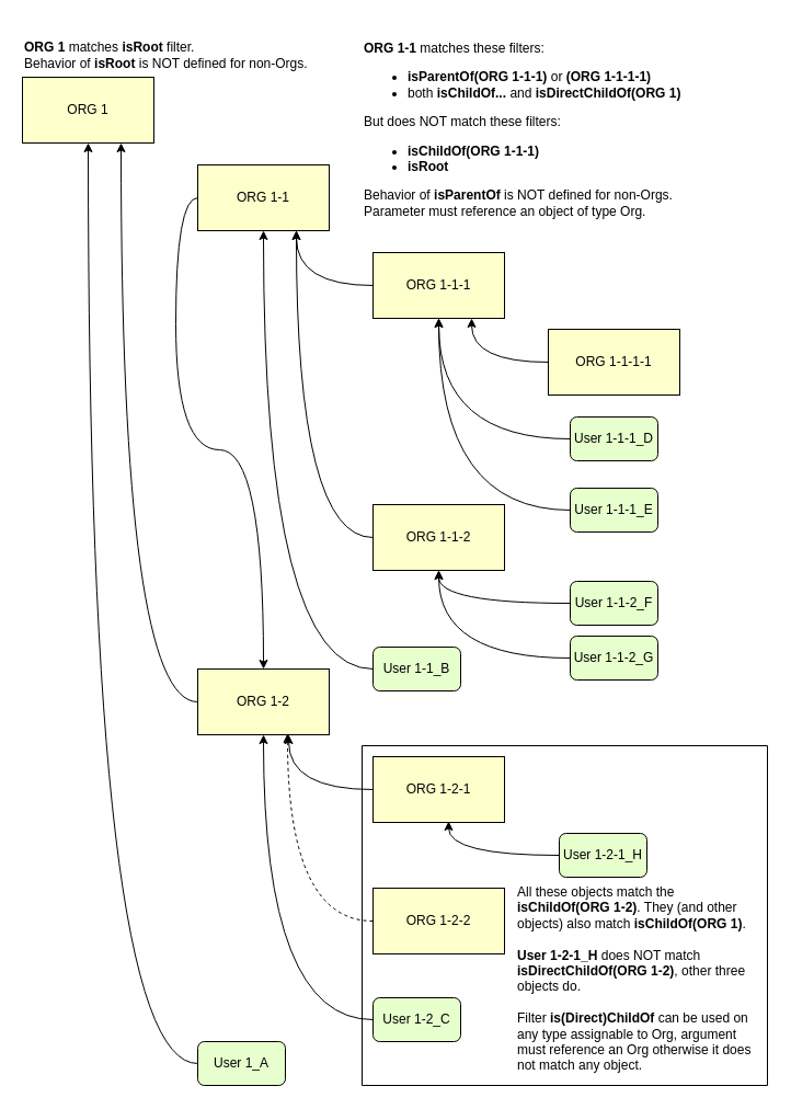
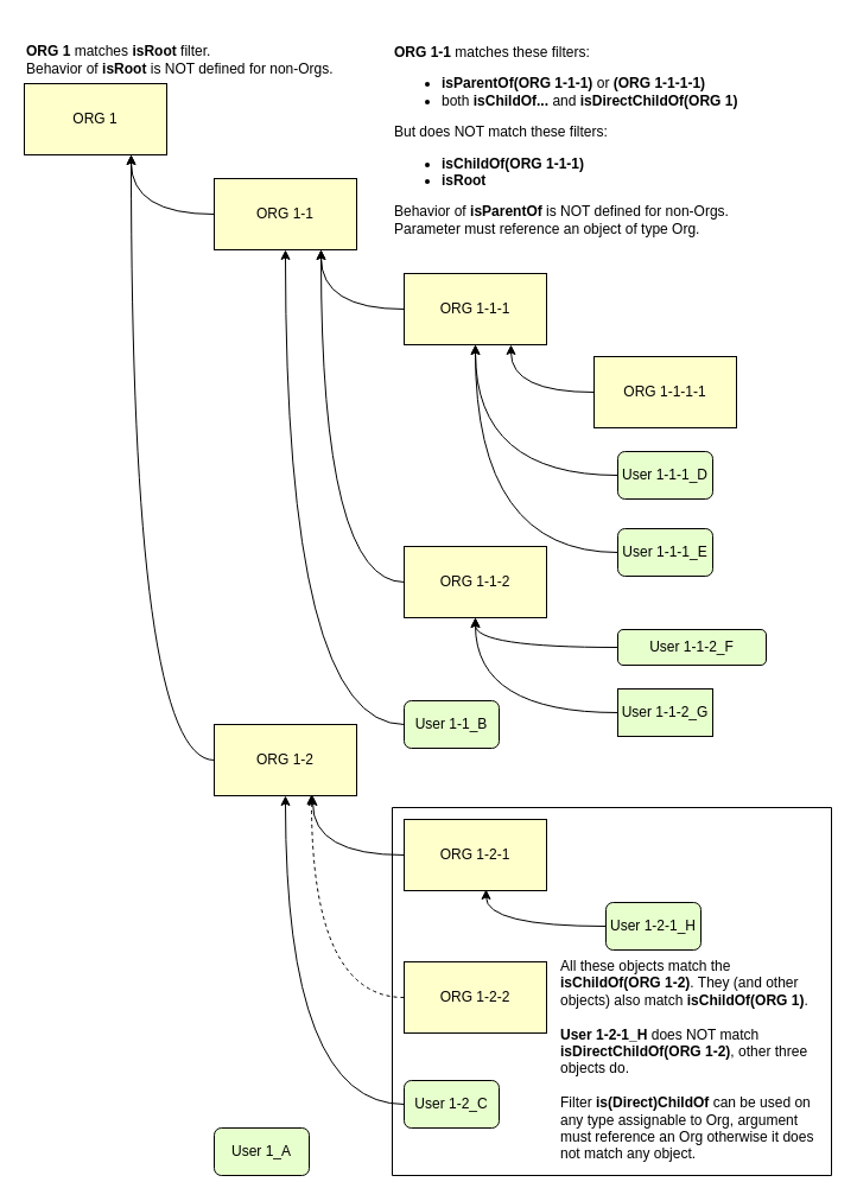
  <mxCell id="0" />
  <mxCell id="1" parent="0" />
  <mxCell id="2" value="ORG 1" style="rounded=0;whiteSpace=wrap;html=1;fillColor=#FFFFCC;" parent="1" vertex="1"><mxGeometry x="20" y="70" width="120" height="60" as="geometry" /></mxCell>
- <mxCell id="3" style="edgeStyle=orthogonalEdgeStyle;curved=1;rounded=0;orthogonalLoop=1;jettySize=auto;html=1;exitX=0;exitY=0.5;exitDx=0;exitDy=0;" parent="1" source="4" target="6" edge="1"><mxGeometry relative="1" as="geometry" /></mxCell>
+ <mxCell id="3" style="edgeStyle=orthogonalEdgeStyle;curved=1;rounded=0;orthogonalLoop=1;jettySize=auto;html=1;exitX=0;exitY=0.5;exitDx=0;exitDy=0;entryX=0.75;entryY=1;entryDx=0;entryDy=0;" parent="1" source="4" target="2" edge="1"><mxGeometry relative="1" as="geometry" /></mxCell>
  <mxCell id="4" value="ORG 1-1" style="rounded=0;whiteSpace=wrap;html=1;fillColor=#FFFFCC;" parent="1" vertex="1"><mxGeometry x="180" y="150" width="120" height="60" as="geometry" /></mxCell>
  <mxCell id="5" style="edgeStyle=orthogonalEdgeStyle;curved=1;rounded=0;orthogonalLoop=1;jettySize=auto;html=1;exitX=0;exitY=0.5;exitDx=0;exitDy=0;entryX=0.75;entryY=1;entryDx=0;entryDy=0;" parent="1" source="6" target="2" edge="1"><mxGeometry relative="1" as="geometry" /></mxCell>
  <mxCell id="6" value="&lt;div&gt;ORG 1-2&lt;/div&gt;" style="rounded=0;whiteSpace=wrap;html=1;fillColor=#FFFFCC;" parent="1" vertex="1"><mxGeometry x="180" y="610" width="120" height="60" as="geometry" /></mxCell>
  <mxCell id="7" style="edgeStyle=orthogonalEdgeStyle;curved=1;rounded=0;orthogonalLoop=1;jettySize=auto;html=1;exitX=0;exitY=0.5;exitDx=0;exitDy=0;entryX=0.692;entryY=1;entryDx=0;entryDy=0;entryPerimeter=0;" parent="1" source="8" target="6" edge="1"><mxGeometry relative="1" as="geometry" /></mxCell>
  <mxCell id="8" value="&lt;div&gt;ORG 1-2-1&lt;/div&gt;" style="rounded=0;whiteSpace=wrap;html=1;fillColor=#FFFFCC;" parent="1" vertex="1"><mxGeometry x="340" y="690" width="120" height="60" as="geometry" /></mxCell>
  <mxCell id="9" style="edgeStyle=orthogonalEdgeStyle;curved=1;rounded=0;orthogonalLoop=1;jettySize=auto;html=1;exitX=0;exitY=0.5;exitDx=0;exitDy=0;entryX=0.683;entryY=0.983;entryDx=0;entryDy=0;entryPerimeter=0;dashed=1;" parent="1" source="10" target="6" edge="1"><mxGeometry relative="1" as="geometry"><mxPoint x="340" y="880" as="sourcePoint" /></mxGeometry></mxCell>
  <mxCell id="10" value="ORG 1-2-2" style="rounded=0;whiteSpace=wrap;html=1;fillColor=#FFFFCC;" parent="1" vertex="1"><mxGeometry x="340" y="810" width="120" height="60" as="geometry" /></mxCell>
  <mxCell id="11" style="edgeStyle=orthogonalEdgeStyle;curved=1;rounded=0;orthogonalLoop=1;jettySize=auto;html=1;exitX=0;exitY=0.5;exitDx=0;exitDy=0;entryX=0.75;entryY=1;entryDx=0;entryDy=0;" parent="1" source="12" target="4" edge="1"><mxGeometry relative="1" as="geometry" /></mxCell>
  <mxCell id="12" value="&lt;div&gt;ORG 1-1-1&lt;/div&gt;" style="rounded=0;whiteSpace=wrap;html=1;fillColor=#FFFFCC;" parent="1" vertex="1"><mxGeometry x="340" y="230" width="120" height="60" as="geometry" /></mxCell>
  <mxCell id="13" style="edgeStyle=orthogonalEdgeStyle;curved=1;rounded=0;orthogonalLoop=1;jettySize=auto;html=1;exitX=0;exitY=0.5;exitDx=0;exitDy=0;entryX=0.75;entryY=1;entryDx=0;entryDy=0;" parent="1" source="14" target="4" edge="1"><mxGeometry relative="1" as="geometry"><mxPoint x="270" y="220" as="targetPoint" /></mxGeometry></mxCell>
  <mxCell id="14" value="&lt;div&gt;ORG 1-1-2&lt;/div&gt;" style="rounded=0;whiteSpace=wrap;html=1;fillColor=#FFFFCC;" parent="1" vertex="1"><mxGeometry x="340" y="460" width="120" height="60" as="geometry" /></mxCell>
- <mxCell id="15" style="edgeStyle=orthogonalEdgeStyle;curved=1;rounded=0;orthogonalLoop=1;jettySize=auto;html=1;exitX=0;exitY=0.5;exitDx=0;exitDy=0;entryX=0.5;entryY=1;entryDx=0;entryDy=0;strokeWidth=1;" parent="1" source="16" target="2" edge="1"><mxGeometry relative="1" as="geometry" /></mxCell>
  <mxCell id="16" value="User 1_A" style="rounded=1;whiteSpace=wrap;html=1;fillColor=#E6FFCC;" parent="1" vertex="1"><mxGeometry x="180" y="950" width="80" height="40" as="geometry" /></mxCell>
  <mxCell id="17" style="edgeStyle=orthogonalEdgeStyle;curved=1;rounded=0;orthogonalLoop=1;jettySize=auto;html=1;exitX=0;exitY=0.5;exitDx=0;exitDy=0;entryX=0.5;entryY=1;entryDx=0;entryDy=0;strokeWidth=1;" parent="1" source="18" target="4" edge="1"><mxGeometry relative="1" as="geometry" /></mxCell>
  <mxCell id="18" value="&lt;div&gt;User 1-1_B&lt;/div&gt;" style="rounded=1;whiteSpace=wrap;html=1;fillColor=#E6FFCC;" parent="1" vertex="1"><mxGeometry x="340" y="590" width="80" height="40" as="geometry" /></mxCell>
  <mxCell id="19" style="edgeStyle=orthogonalEdgeStyle;curved=1;rounded=0;orthogonalLoop=1;jettySize=auto;html=1;exitX=0;exitY=0.5;exitDx=0;exitDy=0;entryX=0.5;entryY=1;entryDx=0;entryDy=0;strokeWidth=1;" parent="1" source="20" target="6" edge="1"><mxGeometry relative="1" as="geometry" /></mxCell>
  <mxCell id="20" value="&lt;div&gt;User 1-2_C&lt;/div&gt;" style="rounded=1;whiteSpace=wrap;html=1;fillColor=#E6FFCC;" parent="1" vertex="1"><mxGeometry x="340" y="910" width="80" height="40" as="geometry" /></mxCell>
  <mxCell id="21" style="edgeStyle=orthogonalEdgeStyle;curved=1;rounded=0;orthogonalLoop=1;jettySize=auto;html=1;exitX=0;exitY=0.5;exitDx=0;exitDy=0;entryX=0.5;entryY=1;entryDx=0;entryDy=0;strokeWidth=1;" parent="1" source="22" target="12" edge="1"><mxGeometry relative="1" as="geometry" /></mxCell>
  <mxCell id="22" value="&lt;div&gt;User 1-1-1_D&lt;/div&gt;" style="rounded=1;whiteSpace=wrap;html=1;fillColor=#E6FFCC;" parent="1" vertex="1"><mxGeometry x="520" y="380" width="80" height="40" as="geometry" /></mxCell>
  <mxCell id="23" style="edgeStyle=orthogonalEdgeStyle;curved=1;rounded=0;orthogonalLoop=1;jettySize=auto;html=1;exitX=0;exitY=0.5;exitDx=0;exitDy=0;entryX=0.5;entryY=1;entryDx=0;entryDy=0;strokeWidth=1;" parent="1" source="24" target="12" edge="1"><mxGeometry relative="1" as="geometry"><mxPoint x="430" y="290" as="targetPoint" /></mxGeometry></mxCell>
  <mxCell id="24" value="&lt;div&gt;User 1-1-1_E&lt;/div&gt;" style="rounded=1;whiteSpace=wrap;html=1;fillColor=#E6FFCC;" parent="1" vertex="1"><mxGeometry x="520" y="445" width="80" height="40" as="geometry" /></mxCell>
  <mxCell id="25" style="edgeStyle=orthogonalEdgeStyle;curved=1;rounded=0;orthogonalLoop=1;jettySize=auto;html=1;exitX=0;exitY=0.5;exitDx=0;exitDy=0;entryX=0.5;entryY=1;entryDx=0;entryDy=0;strokeWidth=1;" parent="1" source="26" target="14" edge="1"><mxGeometry relative="1" as="geometry" /></mxCell>
- <mxCell id="26" value="&lt;div&gt;User 1-1-2_F&lt;/div&gt;" style="rounded=1;whiteSpace=wrap;html=1;fillColor=#E6FFCC;" parent="1" vertex="1"><mxGeometry x="520" y="530" width="80" height="40" as="geometry" /></mxCell>
+ <mxCell id="26" value="&lt;div&gt;User 1-1-2_F&lt;/div&gt;" style="rounded=1;whiteSpace=wrap;html=1;fillColor=#E6FFCC;" parent="1" vertex="1"><mxGeometry x="520" y="530" width="125" height="30" as="geometry" /></mxCell>
  <mxCell id="27" style="edgeStyle=orthogonalEdgeStyle;curved=1;rounded=0;orthogonalLoop=1;jettySize=auto;html=1;exitX=0;exitY=0.5;exitDx=0;exitDy=0;entryX=0.5;entryY=1;entryDx=0;entryDy=0;strokeWidth=1;" parent="1" source="28" target="14" edge="1"><mxGeometry relative="1" as="geometry"><mxPoint x="400" y="540" as="targetPoint" /></mxGeometry></mxCell>
- <mxCell id="28" value="&lt;div&gt;User 1-1-2_G&lt;/div&gt;" style="rounded=1;whiteSpace=wrap;html=1;fillColor=#E6FFCC;" parent="1" vertex="1"><mxGeometry x="520" y="580" width="80" height="40" as="geometry" /></mxCell>
+ <mxCell id="28" value="&lt;div&gt;User 1-1-2_G&lt;/div&gt;" style="whiteSpace=wrap;html=1;fillColor=#E6FFCC;rounded=0;" parent="1" vertex="1"><mxGeometry x="520" y="580" width="80" height="40" as="geometry" /></mxCell>
  <mxCell id="29" style="edgeStyle=orthogonalEdgeStyle;curved=1;rounded=0;orthogonalLoop=1;jettySize=auto;html=1;exitX=0;exitY=0.5;exitDx=0;exitDy=0;entryX=0.575;entryY=0.983;entryDx=0;entryDy=0;entryPerimeter=0;strokeWidth=1;" parent="1" source="32" target="8" edge="1"><mxGeometry relative="1" as="geometry" /></mxCell>
  <mxCell id="30" value="" style="swimlane;startSize=0;fillColor=#E6FFCC;verticalAlign=top;" parent="1" vertex="1"><mxGeometry x="330" y="680" width="370" height="310" as="geometry" /></mxCell>
  <mxCell id="31" value="&lt;div&gt;All these objects match the &lt;b&gt;isChildOf(ORG 1-2)&lt;/b&gt;. They (and other objects) also match &lt;b&gt;isChildOf(ORG 1)&lt;/b&gt;.&lt;/div&gt;&lt;div&gt;&lt;br&gt;&lt;/div&gt;&lt;div&gt;&lt;b&gt;User 1-2-1_H&lt;/b&gt; does NOT match &lt;b&gt;isDirectChildOf(ORG 1-2)&lt;/b&gt;, other three objects do.&lt;/div&gt;&lt;div&gt;&lt;br&gt;&lt;/div&gt;&lt;div&gt;Filter &lt;b&gt;is(Direct)ChildOf&lt;/b&gt; can be used on any type assignable to Org, argument must reference an Org otherwise it does not match any object.&lt;br&gt;&lt;/div&gt;" style="text;html=1;strokeColor=none;fillColor=none;align=left;verticalAlign=top;whiteSpace=wrap;rounded=0;" parent="30" vertex="1"><mxGeometry x="140" y="120" width="230" height="190" as="geometry" /></mxCell>
  <mxCell id="32" value="&lt;div&gt;User 1-2-1_H&lt;/div&gt;" style="rounded=1;whiteSpace=wrap;html=1;fillColor=#E6FFCC;" parent="30" vertex="1"><mxGeometry x="180" y="80" width="80" height="40" as="geometry" /></mxCell>
  <mxCell id="33" value="&lt;div&gt;&lt;b&gt;ORG 1-1&lt;/b&gt; matches these filters:&lt;/div&gt;&lt;div&gt;&lt;ul&gt;&lt;li&gt;&lt;b&gt;isParentOf(&lt;/b&gt;&lt;b&gt;ORG 1-1-1)&lt;/b&gt; or &lt;b&gt;(ORG 1-1-1-1)&lt;/b&gt;&lt;br&gt;&lt;/li&gt;&lt;li&gt;both &lt;b&gt;isChildOf...&lt;/b&gt; and &lt;b&gt;isDirectChildOf(ORG 1)&lt;/b&gt;&lt;br&gt;&lt;/li&gt;&lt;/ul&gt;&lt;div&gt;But does NOT match these filters:&lt;/div&gt;&lt;div&gt;&lt;ul&gt;&lt;li&gt;&lt;b&gt;isChildOf(ORG 1-1-1)&lt;/b&gt;&lt;/li&gt;&lt;li&gt;&lt;b&gt;isRoot&lt;/b&gt;&lt;/li&gt;&lt;/ul&gt;&lt;div&gt;Behavior of &lt;b&gt;isParentOf&lt;/b&gt; is NOT defined for non-Orgs.&lt;/div&gt;&lt;div&gt;Parameter must reference an object of type Org.&lt;br&gt;&lt;/div&gt;&lt;/div&gt;&lt;/div&gt;" style="text;html=1;strokeColor=none;fillColor=none;align=left;verticalAlign=top;whiteSpace=wrap;rounded=0;horizontal=1;" parent="1" vertex="1"><mxGeometry x="330" y="30" width="370" height="190" as="geometry" /></mxCell>
  <mxCell id="34" style="edgeStyle=orthogonalEdgeStyle;curved=1;rounded=0;orthogonalLoop=1;jettySize=auto;html=1;exitX=0;exitY=0.5;exitDx=0;exitDy=0;entryX=0.75;entryY=1;entryDx=0;entryDy=0;" parent="1" source="35" target="12" edge="1"><mxGeometry relative="1" as="geometry" /></mxCell>
  <mxCell id="35" value="&lt;div&gt;ORG 1-1-1-1&lt;/div&gt;" style="rounded=0;whiteSpace=wrap;html=1;fillColor=#FFFFCC;" parent="1" vertex="1"><mxGeometry x="500" y="300" width="120" height="60" as="geometry" /></mxCell>
  <mxCell id="36" value="&lt;div&gt;&lt;b&gt;ORG 1&lt;/b&gt; matches &lt;b&gt;isRoot&lt;/b&gt; filter.&lt;/div&gt;&lt;div&gt;Behavior of &lt;b&gt;isRoot&lt;/b&gt; is NOT defined for non-Orgs.&lt;br&gt;&lt;/div&gt;" style="text;html=1;strokeColor=none;fillColor=none;align=left;verticalAlign=middle;whiteSpace=wrap;rounded=0;" parent="1" vertex="1"><mxGeometry x="20" y="20" width="280" height="60" as="geometry" /></mxCell>
